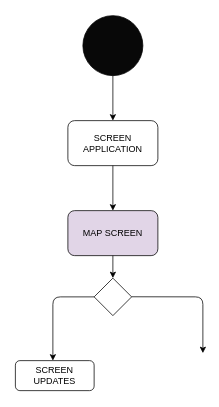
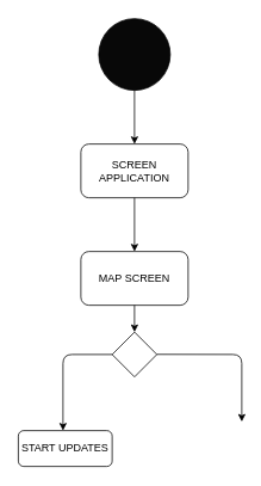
  <mxCell id="0" />
  <mxCell id="1" parent="0" />
  <mxCell id="2" value="" style="ellipse;whiteSpace=wrap;html=1;aspect=fixed;fillColor=#080808;" vertex="1" parent="1"><mxGeometry x="110" y="20" width="80" height="80" as="geometry" /></mxCell>
  <mxCell id="3" value="" style="endArrow=classic;html=1;exitX=0.5;exitY=1;exitDx=0;exitDy=0;" edge="1" parent="1" source="2"><mxGeometry width="50" height="50" relative="1" as="geometry"><mxPoint x="160" y="370" as="sourcePoint" /><mxPoint x="150" y="160" as="targetPoint" /></mxGeometry></mxCell>
  <mxCell id="4" value="SCREEN APPLICATION" style="rounded=1;whiteSpace=wrap;html=1;" vertex="1" parent="1"><mxGeometry x="90" y="160" width="120" height="60" as="geometry" /></mxCell>
- <mxCell id="5" value="MAP SCREEN" style="rounded=1;whiteSpace=wrap;html=1;fillColor=#e1d5e7;" vertex="1" parent="1"><mxGeometry x="90" y="280" width="120" height="60" as="geometry" /></mxCell>
+ <mxCell id="5" value="MAP SCREEN" style="rounded=1;whiteSpace=wrap;html=1;" vertex="1" parent="1"><mxGeometry x="90" y="280" width="120" height="60" as="geometry" /></mxCell>
  <mxCell id="6" value="" style="endArrow=classic;html=1;exitX=0.5;exitY=1;exitDx=0;exitDy=0;" edge="1" parent="1" source="4"><mxGeometry width="50" height="50" relative="1" as="geometry"><mxPoint x="160" y="370" as="sourcePoint" /><mxPoint x="150" y="280" as="targetPoint" /></mxGeometry></mxCell>
  <mxCell id="7" value="" style="rhombus;whiteSpace=wrap;html=1;" vertex="1" parent="1"><mxGeometry x="125" y="370" width="50" height="50" as="geometry" /></mxCell>
  <mxCell id="8" value="" style="endArrow=classic;html=1;entryX=0.5;entryY=0;entryDx=0;entryDy=0;" edge="1" parent="1" target="7"><mxGeometry width="50" height="50" relative="1" as="geometry"><mxPoint x="150" y="340" as="sourcePoint" /><mxPoint x="210" y="320" as="targetPoint" /></mxGeometry></mxCell>
  <mxCell id="9" value="" style="endArrow=classic;html=1;exitX=0;exitY=0.5;exitDx=0;exitDy=0;" edge="1" parent="1" source="7"><mxGeometry width="50" height="50" relative="1" as="geometry"><mxPoint x="30" y="460" as="sourcePoint" /><mxPoint x="70" y="480" as="targetPoint" /><Array as="points"><mxPoint x="70" y="395" /></Array></mxGeometry></mxCell>
- <mxCell id="10" value="SCREEN UPDATES" style="rounded=1;whiteSpace=wrap;html=1;" vertex="1" parent="1"><mxGeometry x="20" y="480" width="105" height="40" as="geometry" /></mxCell>
+ <mxCell id="10" value="START UPDATES" style="rounded=1;whiteSpace=wrap;html=1;" vertex="1" parent="1"><mxGeometry x="20" y="480" width="105" height="40" as="geometry" /></mxCell>
  <mxCell id="11" value="" style="endArrow=classic;html=1;" edge="1" parent="1"><mxGeometry width="50" height="50" relative="1" as="geometry"><mxPoint x="175" y="394.86" as="sourcePoint" /><mxPoint x="270" y="470" as="targetPoint" /><Array as="points"><mxPoint x="270" y="395" /></Array></mxGeometry></mxCell>
